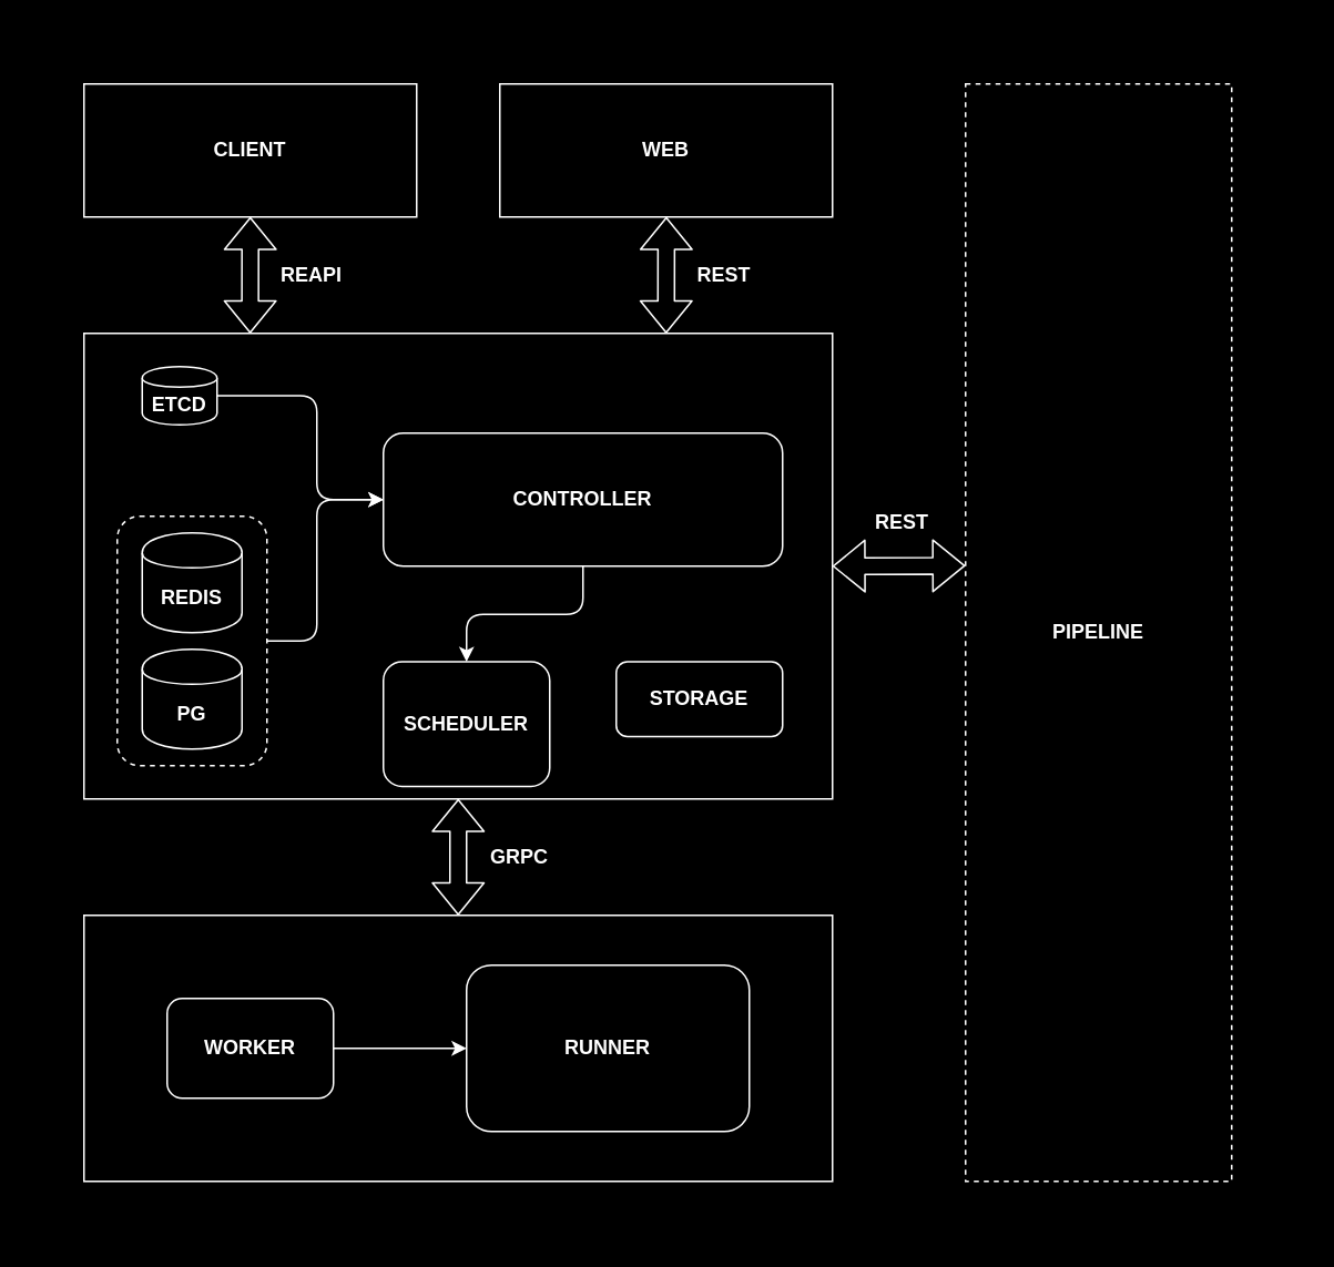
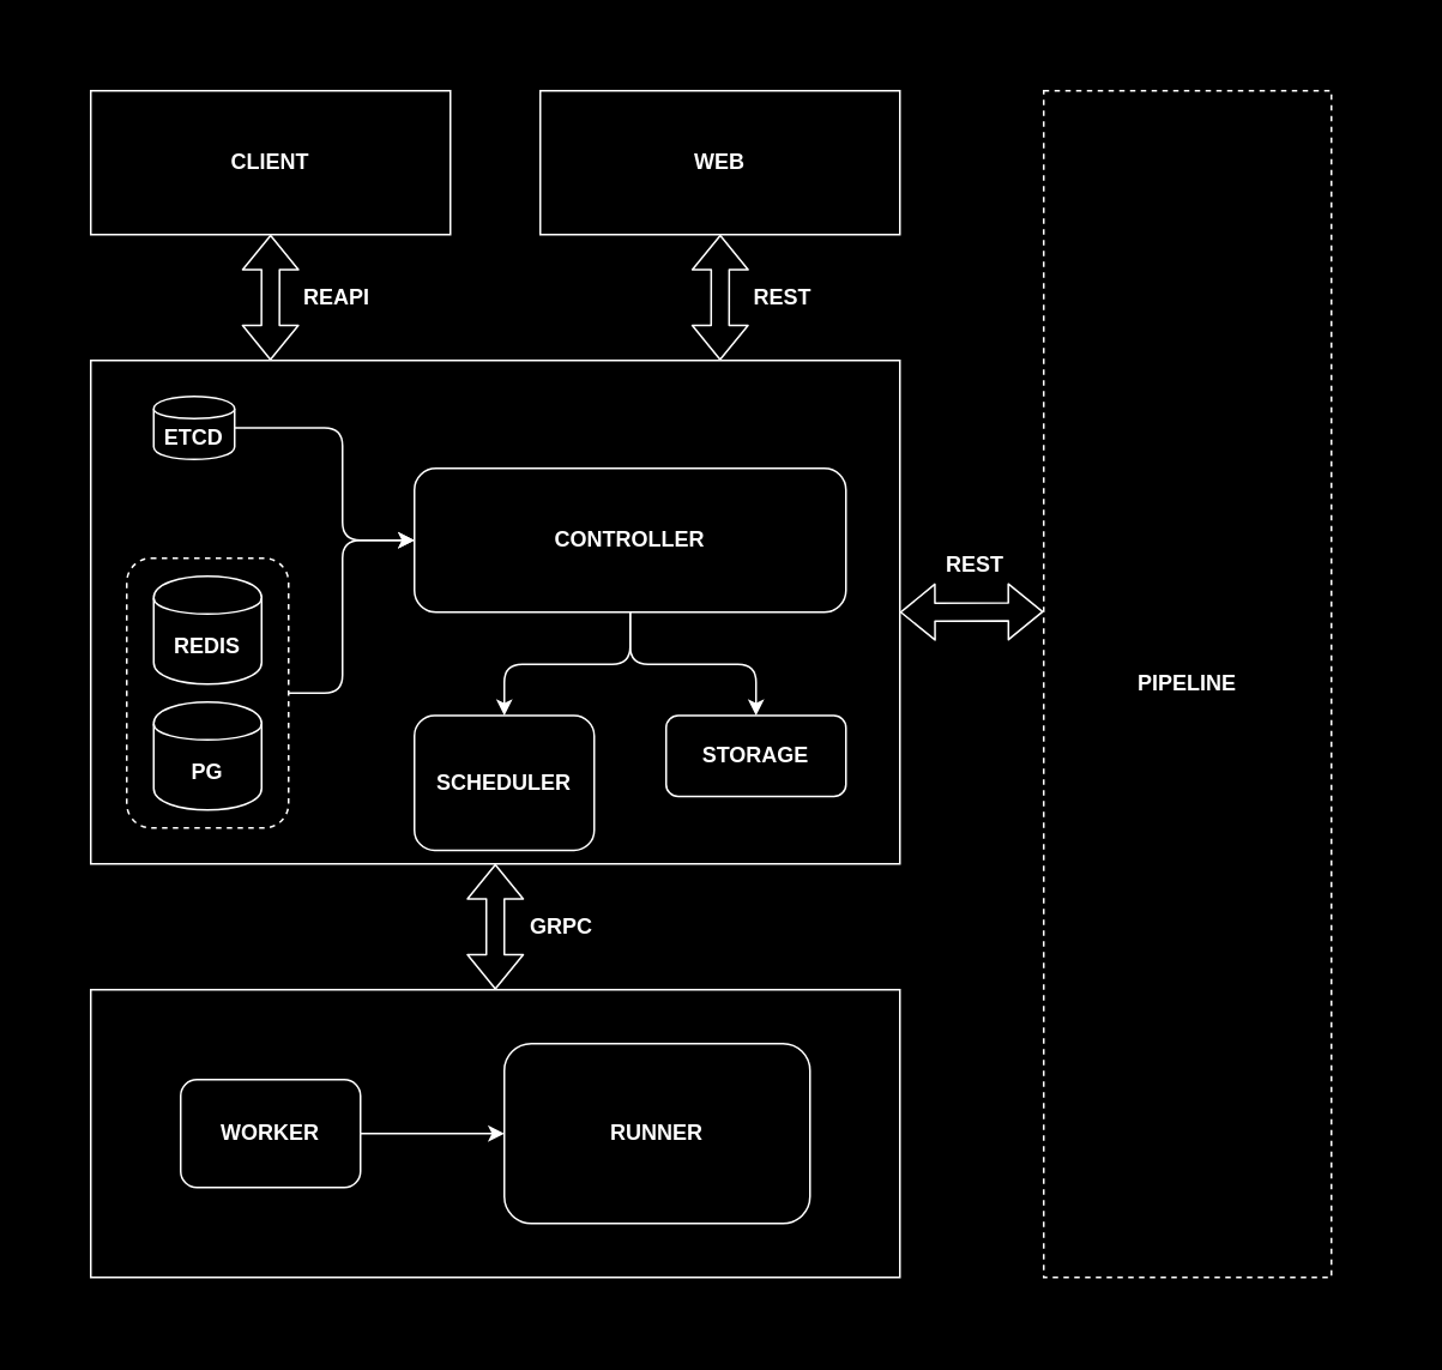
  <mxCell id="0" />
  <mxCell id="1" parent="0" />
  <mxCell id="2" value="" style="rounded=0;whiteSpace=wrap;html=1;fillColor=#000000;" parent="1" vertex="1"><mxGeometry x="20" y="20" width="760" height="720" as="geometry" /></mxCell>
  <mxCell id="3" value="" style="rounded=0;whiteSpace=wrap;html=1;strokeColor=#FFFFFF;fillColor=#000000;" parent="1" vertex="1"><mxGeometry x="50" y="200" width="450" height="280" as="geometry" /></mxCell>
  <mxCell id="4" value="" style="rounded=0;whiteSpace=wrap;html=1;fillColor=#000000;strokeColor=#FFFFFF;" parent="1" vertex="1"><mxGeometry x="50" y="550" width="450" height="160" as="geometry" /></mxCell>
  <mxCell id="5" value="&lt;b&gt;CONTROLLER&lt;/b&gt;" style="rounded=1;whiteSpace=wrap;html=1;fontColor=#FFFFFF;fillColor=#000000;strokeColor=#FFFFFF;" parent="1" vertex="1"><mxGeometry x="230" y="260" width="240" height="80" as="geometry" /></mxCell>
  <mxCell id="6" value="&lt;b&gt;WORKER&lt;/b&gt;" style="rounded=1;whiteSpace=wrap;html=1;fillColor=#000000;strokeColor=#FFFFFF;fontColor=#FFFFFF;" parent="1" vertex="1"><mxGeometry x="100" y="600" width="100" height="60" as="geometry" /></mxCell>
  <mxCell id="7" value="&lt;b&gt;RUNNER&lt;br&gt;&lt;/b&gt;" style="rounded=1;whiteSpace=wrap;html=1;fontColor=#FFFFFF;fillColor=#000000;strokeColor=#FFFFFF;" parent="1" vertex="1"><mxGeometry x="280" y="580" width="170" height="100" as="geometry" /></mxCell>
  <mxCell id="8" value="" style="edgeStyle=elbowEdgeStyle;elbow=horizontal;endArrow=classic;html=1;exitX=1;exitY=0.5;exitDx=0;exitDy=0;entryX=0;entryY=0.5;entryDx=0;entryDy=0;strokeColor=#FFFFFF;" parent="1" source="18" target="5" edge="1"><mxGeometry width="50" height="50" relative="1" as="geometry"><mxPoint x="190" y="250" as="sourcePoint" /><mxPoint x="240" y="200" as="targetPoint" /><Array as="points"><mxPoint x="190" y="290" /></Array></mxGeometry></mxCell>
  <mxCell id="9" value="&lt;b&gt;CLIENT&lt;br&gt;&lt;/b&gt;" style="rounded=0;whiteSpace=wrap;html=1;strokeColor=#FFFFFF;fillColor=#000000;fontColor=#FFFFFF;" parent="1" vertex="1"><mxGeometry x="50" y="50" width="200" height="80" as="geometry" /></mxCell>
  <mxCell id="10" value="" style="shape=flexArrow;endArrow=classic;startArrow=classic;html=1;exitX=0.222;exitY=0;exitDx=0;exitDy=0;entryX=0.5;entryY=1;entryDx=0;entryDy=0;exitPerimeter=0;strokeColor=#FFFFFF;" parent="1" source="3" target="9" edge="1"><mxGeometry width="50" height="50" relative="1" as="geometry"><mxPoint x="260" y="190" as="sourcePoint" /><mxPoint x="310" y="140" as="targetPoint" /></mxGeometry></mxCell>
  <mxCell id="11" value="" style="shape=flexArrow;endArrow=classic;startArrow=classic;html=1;entryX=0.5;entryY=1;entryDx=0;entryDy=0;exitX=0.5;exitY=0;exitDx=0;exitDy=0;strokeColor=#FFFFFF;" parent="1" source="4" target="3" edge="1"><mxGeometry width="50" height="50" relative="1" as="geometry"><mxPoint x="270" y="552" as="sourcePoint" /><mxPoint x="270" y="480" as="targetPoint" /></mxGeometry></mxCell>
  <mxCell id="12" value="&lt;b&gt;PIPELINE&lt;/b&gt;" style="rounded=0;whiteSpace=wrap;html=1;dashed=1;fillColor=#000000;strokeColor=#FFFFFF;fontColor=#FFFFFF;" parent="1" vertex="1"><mxGeometry x="580" y="50" width="160" height="660" as="geometry" /></mxCell>
  <mxCell id="13" value="" style="shape=flexArrow;endArrow=classic;startArrow=classic;html=1;exitX=1;exitY=0.5;exitDx=0;exitDy=0;entryX=-0.001;entryY=0.439;entryDx=0;entryDy=0;entryPerimeter=0;strokeColor=#FFFFFF;" parent="1" source="3" target="12" edge="1"><mxGeometry width="50" height="50" relative="1" as="geometry"><mxPoint x="540" y="320" as="sourcePoint" /><mxPoint x="590" y="339" as="targetPoint" /></mxGeometry></mxCell>
  <mxCell id="14" value="&lt;b&gt;REAPI&lt;/b&gt;" style="text;html=1;strokeColor=none;fillColor=none;align=center;verticalAlign=middle;whiteSpace=wrap;rounded=0;fontColor=#FFFFFF;" parent="1" vertex="1"><mxGeometry x="167" y="155" width="40" height="20" as="geometry" /></mxCell>
  <mxCell id="15" value="&lt;b&gt;REST&lt;/b&gt;" style="text;html=1;strokeColor=none;fillColor=none;align=center;verticalAlign=middle;whiteSpace=wrap;rounded=0;fontColor=#FFFFFF;" parent="1" vertex="1"><mxGeometry x="522" y="304" width="40" height="20" as="geometry" /></mxCell>
  <mxCell id="16" value="&lt;b&gt;GRPC&lt;/b&gt;" style="text;html=1;strokeColor=none;fillColor=none;align=center;verticalAlign=middle;whiteSpace=wrap;rounded=0;fontColor=#FFFFFF;" parent="1" vertex="1"><mxGeometry x="292" y="505" width="40" height="20" as="geometry" /></mxCell>
  <mxCell id="17" value="" style="rounded=1;whiteSpace=wrap;html=1;dashed=1;fontColor=#FFFFFF;fillColor=#000000;strokeColor=#FFFFFF;" parent="1" vertex="1"><mxGeometry x="70" y="310" width="90" height="150" as="geometry" /></mxCell>
  <mxCell id="18" value="&lt;b&gt;ETCD&lt;/b&gt;" style="shape=cylinder;whiteSpace=wrap;html=1;boundedLbl=1;backgroundOutline=1;strokeColor=#FFFFFF;fillColor=#000000;fontColor=#FFFFFF;" parent="1" vertex="1"><mxGeometry x="85" y="220" width="45" height="35" as="geometry" /></mxCell>
  <mxCell id="19" value="&lt;font style=&quot;font-size: 12px&quot;&gt;&lt;b&gt;PG&lt;/b&gt;&lt;/font&gt;" style="shape=cylinder;whiteSpace=wrap;html=1;boundedLbl=1;backgroundOutline=1;fontColor=#FFFFFF;fillColor=#000000;strokeColor=#FFFFFF;" parent="1" vertex="1"><mxGeometry x="85" y="390" width="60" height="60" as="geometry" /></mxCell>
  <mxCell id="20" value="&lt;font style=&quot;font-size: 12px&quot;&gt;&lt;b&gt;REDIS&lt;/b&gt;&lt;/font&gt;" style="shape=cylinder;whiteSpace=wrap;html=1;boundedLbl=1;backgroundOutline=1;fillColor=#000000;strokeColor=#FFFFFF;fontColor=#FFFFFF;" parent="1" vertex="1"><mxGeometry x="85" y="320" width="60" height="60" as="geometry" /></mxCell>
  <mxCell id="21" value="" style="edgeStyle=elbowEdgeStyle;elbow=horizontal;endArrow=classic;html=1;exitX=1;exitY=0.5;exitDx=0;exitDy=0;entryX=0;entryY=0.5;entryDx=0;entryDy=0;strokeColor=#FFFFFF;" parent="1" source="17" target="5" edge="1"><mxGeometry width="50" height="50" relative="1" as="geometry"><mxPoint x="300" y="420" as="sourcePoint" /><mxPoint x="350" y="370" as="targetPoint" /><Array as="points"><mxPoint x="190" y="360" /></Array></mxGeometry></mxCell>
  <mxCell id="22" value="&lt;b&gt;WEB&lt;/b&gt;" style="rounded=0;whiteSpace=wrap;html=1;fontColor=#FFFFFF;fillColor=#000000;strokeColor=#FFFFFF;" parent="1" vertex="1"><mxGeometry x="300" y="50" width="200" height="80" as="geometry" /></mxCell>
  <mxCell id="23" value="" style="shape=flexArrow;endArrow=classic;startArrow=classic;html=1;exitX=0.222;exitY=0;exitDx=0;exitDy=0;entryX=0.5;entryY=1;entryDx=0;entryDy=0;exitPerimeter=0;strokeColor=#FFFFFF;" parent="1" edge="1"><mxGeometry width="50" height="50" relative="1" as="geometry"><mxPoint x="400" y="200" as="sourcePoint" /><mxPoint x="400.1" y="130" as="targetPoint" /></mxGeometry></mxCell>
  <mxCell id="24" value="&lt;b&gt;REST&lt;/b&gt;" style="text;html=1;strokeColor=none;fillColor=none;align=center;verticalAlign=middle;whiteSpace=wrap;rounded=0;fontColor=#FFFFFF;" parent="1" vertex="1"><mxGeometry x="415.1" y="155" width="40" height="20" as="geometry" /></mxCell>
  <mxCell id="25" value="&lt;b&gt;SCHEDULER&lt;/b&gt;" style="rounded=1;whiteSpace=wrap;html=1;fillColor=#000000;strokeColor=#FFFFFF;fontColor=#FFFFFF;" parent="1" vertex="1"><mxGeometry x="230" y="397.5" width="100" height="75" as="geometry" /></mxCell>
  <mxCell id="26" value="&lt;b&gt;STORAGE&lt;/b&gt;" style="rounded=1;whiteSpace=wrap;html=1;fontColor=#FFFFFF;fillColor=#000000;strokeColor=#FFFFFF;" parent="1" vertex="1"><mxGeometry x="370" y="397.5" width="100" height="45" as="geometry" /></mxCell>
  <mxCell id="27" value="" style="edgeStyle=elbowEdgeStyle;elbow=vertical;endArrow=classic;html=1;exitX=0.5;exitY=1;exitDx=0;exitDy=0;entryX=0.5;entryY=0;entryDx=0;entryDy=0;strokeColor=#FFFFFF;" parent="1" source="5" target="25" edge="1"><mxGeometry width="50" height="50" relative="1" as="geometry"><mxPoint x="340" y="480" as="sourcePoint" /><mxPoint x="390" y="430" as="targetPoint" /></mxGeometry></mxCell>
+ <mxCell id="28" value="" style="edgeStyle=elbowEdgeStyle;elbow=vertical;endArrow=classic;html=1;exitX=0.5;exitY=1;exitDx=0;exitDy=0;entryX=0.5;entryY=0;entryDx=0;entryDy=0;strokeColor=#FFFFFF;" parent="1" source="5" target="26" edge="1"><mxGeometry width="50" height="50" relative="1" as="geometry"><mxPoint x="360" y="370" as="sourcePoint" /><mxPoint x="290" y="407.5" as="targetPoint" /></mxGeometry></mxCell>
  <mxCell id="29" value="" style="endArrow=classic;html=1;exitX=1;exitY=0.5;exitDx=0;exitDy=0;entryX=0;entryY=0.5;entryDx=0;entryDy=0;strokeColor=#FFFFFF;" parent="1" source="6" target="7" edge="1"><mxGeometry width="50" height="50" relative="1" as="geometry"><mxPoint x="200" y="635" as="sourcePoint" /><mxPoint x="250" y="585" as="targetPoint" /></mxGeometry></mxCell>
